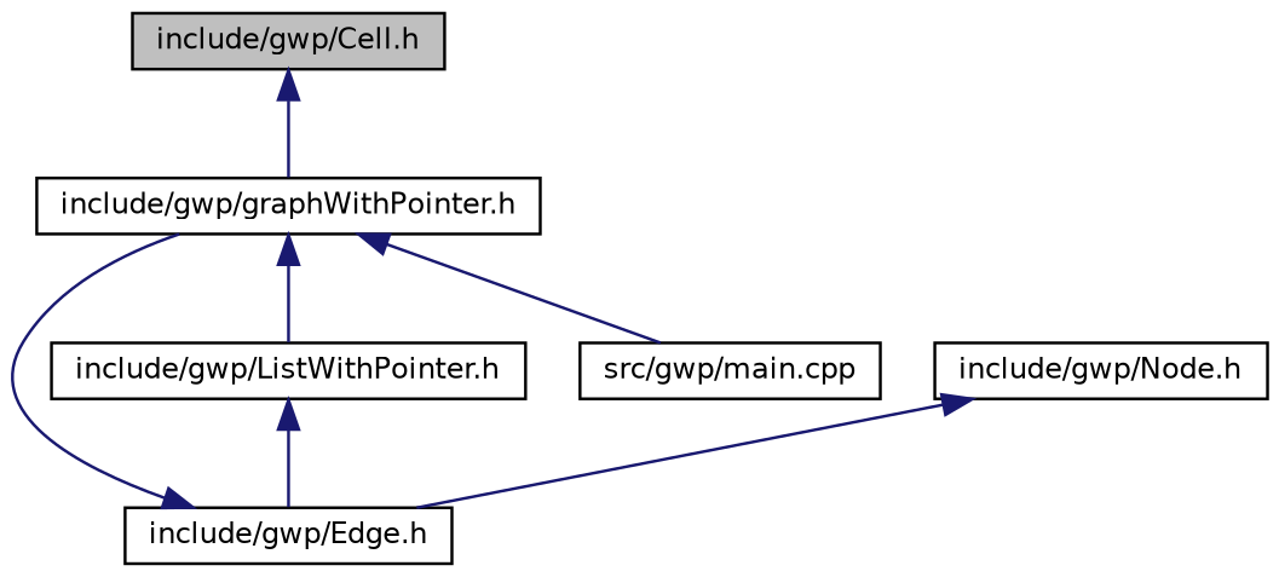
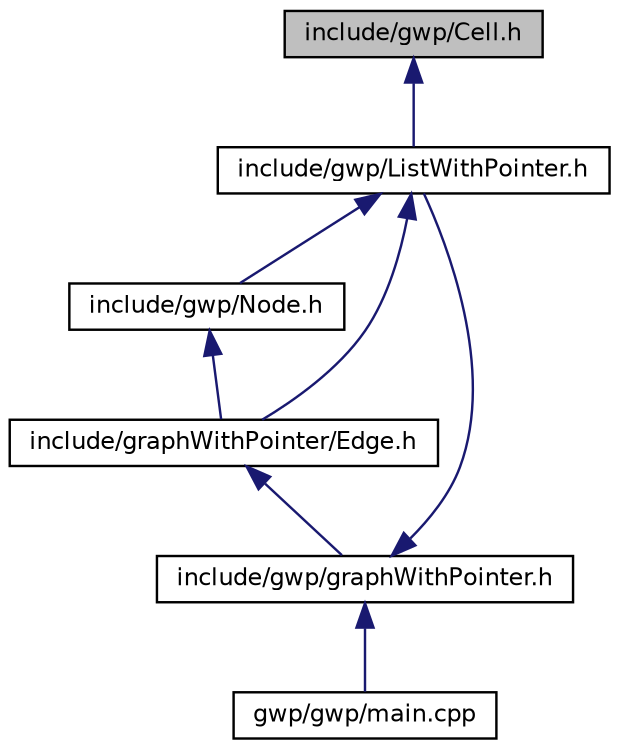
  digraph {
    node [color=black fillcolor=white fontname=Helvetica fontsize=10 shape=record style=filled]
    edge [color=midnightblue dir=back fontname=Helvetica fontsize=10 labelfontname=Helvetica labelfontsize=10 style=solid]
    n1 [fillcolor=grey75 fontcolor=black height=0.2 label="include/gwp/Cell.h" width=0.4]
    n2 [height=0.2 label="include/gwp/ListWithPointer.h" width=0.4]
    n3 [height=0.2 label="include/gwp/Node.h" width=0.4]
-   n4 [height=0.2 label="include/gwp/Edge.h" width=0.4]
+   n4 [height=0.2 label="include/graphWithPointer/Edge.h" width=0.4]
    n5 [height=0.2 label="include/gwp/graphWithPointer.h" width=0.4]
-   n6 [height=0.2 label="src/gwp/main.cpp" width=0.4]
-   n1 -> n5
+   n6 [height=0.2 label="gwp/gwp/main.cpp" width=0.4]
+   n1 -> n2
+   n2 -> n3
    n2 -> n4
    n3 -> n4
    n4 -> n5
    n5 -> n2
    n5 -> n6
  }
